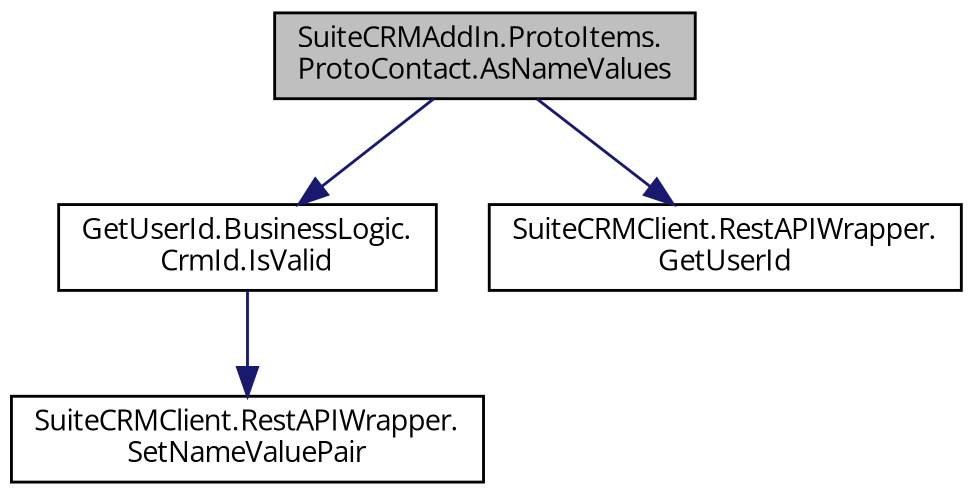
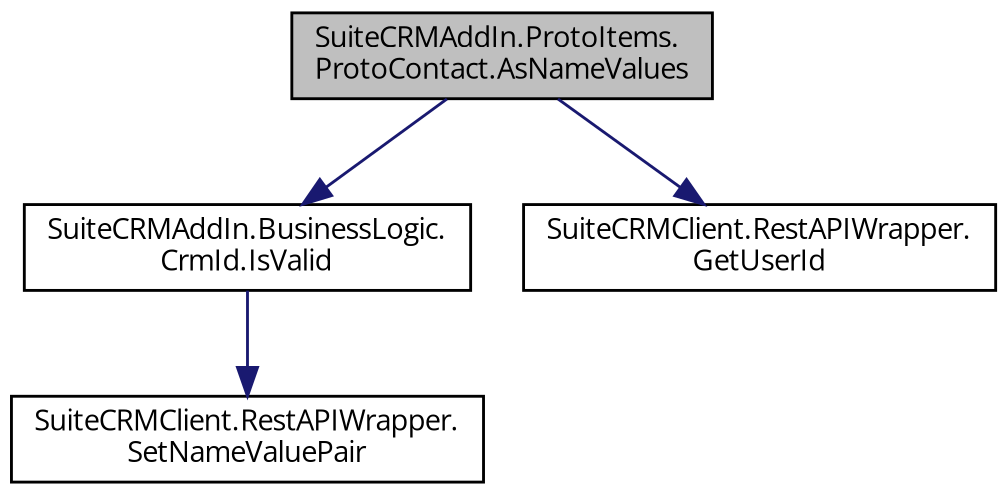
  digraph {
    fontname="Open Sans"
    rankdir=TB
    node [color=black fillcolor=white fontname="Open Sans" fontsize=10 shape=record style=filled]
    edge [color=midnightblue fontname="Open Sans" fontsize=10 labelfontname=Helvetica labelfontsize=10 style=solid]
    n1 [fillcolor=grey75 fontcolor=black height=0.2 label="SuiteCRMAddIn.ProtoItems.\lProtoContact.AsNameValues" width=0.4]
-   n2 [height=0.2 label="GetUserId.BusinessLogic.\lCrmId.IsValid" width=0.4]
+   n2 [height=0.2 label="SuiteCRMAddIn.BusinessLogic.\lCrmId.IsValid" width=0.4]
    n3 [height=0.2 label="SuiteCRMClient.RestAPIWrapper.\lGetUserId" width=0.4]
    n4 [height=0.2 label="SuiteCRMClient.RestAPIWrapper.\lSetNameValuePair" width=0.4]
    n1 -> n2
    n1 -> n3
    n2 -> n4
  }
